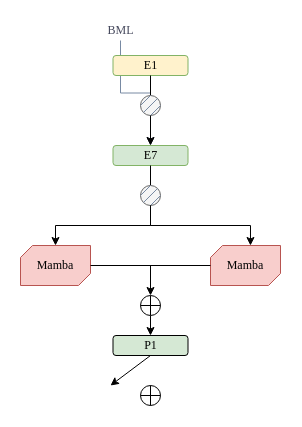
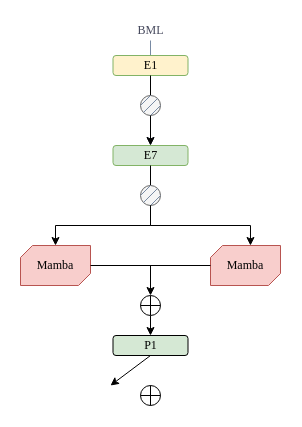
  <mxCell id="0" />
  <mxCell id="1" parent="0" />
  <mxCell id="2" value="" style="edgeStyle=orthogonalEdgeStyle;rounded=0;orthogonalLoop=1;jettySize=auto;html=1;strokeColor=#788AA3;fontColor=#46495D;fillColor=#B2C9AB;" edge="1" parent="1" source="3" target="11"><mxGeometry relative="1" as="geometry" /></mxCell>
- <mxCell id="3" value="&lt;font&gt;BML&lt;/font&gt;" style="text;html=1;align=center;verticalAlign=middle;resizable=0;points=[];autosize=1;strokeColor=none;fillColor=none;labelBackgroundColor=none;fontColor=#46495D;fontFamily=Times New Roman;spacing=-4;" vertex="1" parent="1"><mxGeometry x="100" y="20" width="40" height="20" as="geometry" /></mxCell>
+ <mxCell id="3" value="&lt;font&gt;BML&lt;/font&gt;" style="text;html=1;align=center;verticalAlign=middle;resizable=0;points=[];autosize=1;strokeColor=none;fillColor=none;labelBackgroundColor=none;fontColor=#46495D;fontFamily=Times New Roman;spacing=-4;" vertex="1" parent="1"><mxGeometry x="130" y="20" width="40" height="20" as="geometry" /></mxCell>
  <mxCell id="4" value="&lt;font face=&quot;Times New Roman&quot;&gt;E1&lt;/font&gt;" style="rounded=1;whiteSpace=wrap;html=1;labelBackgroundColor=none;fillColor=#fff2cc;strokeColor=#82b366;" vertex="1" parent="1"><mxGeometry x="112.5" y="55" width="75" height="20" as="geometry" /></mxCell>
  <mxCell id="5" value="" style="endArrow=none;html=1;rounded=0;fontColor=#46495D;exitX=0.5;exitY=1;exitDx=0;exitDy=0;curved=0;startFill=0;strokeWidth=1;jumpSize=6;entryX=0.5;entryY=0;entryDx=0;entryDy=0;" edge="1" parent="1" source="4" target="6"><mxGeometry width="50" height="50" relative="1" as="geometry"><mxPoint x="150" y="185" as="sourcePoint" /><mxPoint x="180" y="95" as="targetPoint" /></mxGeometry></mxCell>
  <mxCell id="6" value="" style="ellipse;whiteSpace=wrap;html=1;aspect=fixed;strokeColor=#666666;fontColor=#333333;fillColor=#f5f5f5;" vertex="1" parent="1"><mxGeometry x="140" y="95" width="20" height="20" as="geometry" /></mxCell>
  <mxCell id="7" value="" style="endArrow=none;html=1;rounded=0;strokeColor=#788AA3;fontColor=#46495D;fillColor=#B2C9AB;exitX=1;exitY=0;exitDx=0;exitDy=0;entryX=0;entryY=1;entryDx=0;entryDy=0;" edge="1" parent="1" source="6" target="6"><mxGeometry width="50" height="50" relative="1" as="geometry"><mxPoint x="150" y="185" as="sourcePoint" /><mxPoint x="170" y="165" as="targetPoint" /></mxGeometry></mxCell>
  <mxCell id="8" value="" style="endArrow=none;html=1;rounded=0;strokeColor=#788AA3;fontColor=#46495D;fillColor=#B2C9AB;exitX=0.5;exitY=0;exitDx=0;exitDy=0;entryX=0;entryY=0.5;entryDx=0;entryDy=0;" edge="1" parent="1" source="6" target="6"><mxGeometry width="50" height="50" relative="1" as="geometry"><mxPoint x="170" y="115" as="sourcePoint" /><mxPoint x="153" y="122" as="targetPoint" /></mxGeometry></mxCell>
  <mxCell id="9" value="" style="endArrow=none;html=1;rounded=0;strokeColor=#788AA3;fontColor=#46495D;fillColor=#B2C9AB;exitX=1;exitY=0.5;exitDx=0;exitDy=0;entryX=0.5;entryY=1;entryDx=0;entryDy=0;" edge="1" parent="1" source="6" target="6"><mxGeometry width="50" height="50" relative="1" as="geometry"><mxPoint x="167" y="108" as="sourcePoint" /><mxPoint x="153" y="122" as="targetPoint" /><Array as="points" /></mxGeometry></mxCell>
  <mxCell id="10" value="" style="endArrow=classic;html=1;rounded=0;labelBackgroundColor=none;fontColor=default;entryX=0.5;entryY=0;entryDx=0;entryDy=0;exitX=0.5;exitY=1;exitDx=0;exitDy=0;" edge="1" parent="1" source="6" target="11"><mxGeometry width="50" height="50" relative="1" as="geometry"><mxPoint x="150" y="115" as="sourcePoint" /><mxPoint x="149.71" y="145" as="targetPoint" /></mxGeometry></mxCell>
  <mxCell id="11" value="&lt;font face=&quot;Times New Roman&quot;&gt;E7&lt;/font&gt;" style="rounded=1;whiteSpace=wrap;html=1;labelBackgroundColor=none;fillColor=#d5e8d4;strokeColor=#82b366;" vertex="1" parent="1"><mxGeometry x="112.5" y="145" width="75" height="20" as="geometry" /></mxCell>
  <mxCell id="12" value="" style="group" vertex="1" connectable="0" parent="1"><mxGeometry x="140" y="165" width="20" height="40" as="geometry" /></mxCell>
  <mxCell id="13" value="" style="endArrow=none;html=1;rounded=0;fontColor=#46495D;exitX=0.5;exitY=1;exitDx=0;exitDy=0;curved=0;startFill=0;strokeWidth=1;jumpSize=6;" edge="1" parent="12"><mxGeometry width="50" height="50" relative="1" as="geometry"><mxPoint x="10" as="sourcePoint" /><mxPoint x="10" y="20" as="targetPoint" /></mxGeometry></mxCell>
  <mxCell id="14" value="" style="ellipse;whiteSpace=wrap;html=1;aspect=fixed;strokeColor=#666666;fontColor=#333333;fillColor=#f5f5f5;" vertex="1" parent="12"><mxGeometry y="20" width="20" height="20" as="geometry" /></mxCell>
  <mxCell id="15" value="" style="endArrow=none;html=1;rounded=0;strokeColor=#788AA3;fontColor=#46495D;fillColor=#B2C9AB;exitX=1;exitY=0;exitDx=0;exitDy=0;entryX=0;entryY=1;entryDx=0;entryDy=0;" edge="1" parent="12" source="14" target="14"><mxGeometry width="50" height="50" relative="1" as="geometry"><mxPoint x="10" y="110" as="sourcePoint" /><mxPoint x="30" y="90" as="targetPoint" /></mxGeometry></mxCell>
  <mxCell id="16" value="" style="endArrow=none;html=1;rounded=0;strokeColor=#788AA3;fontColor=#46495D;fillColor=#B2C9AB;exitX=0.5;exitY=0;exitDx=0;exitDy=0;entryX=0;entryY=0.5;entryDx=0;entryDy=0;" edge="1" parent="12" source="14" target="14"><mxGeometry width="50" height="50" relative="1" as="geometry"><mxPoint x="30" y="40" as="sourcePoint" /><mxPoint x="13" y="47" as="targetPoint" /></mxGeometry></mxCell>
  <mxCell id="17" value="" style="endArrow=none;html=1;rounded=0;strokeColor=#788AA3;fontColor=#46495D;fillColor=#B2C9AB;exitX=1;exitY=0.5;exitDx=0;exitDy=0;entryX=0.5;entryY=1;entryDx=0;entryDy=0;" edge="1" parent="12" source="14" target="14"><mxGeometry width="50" height="50" relative="1" as="geometry"><mxPoint x="27" y="33" as="sourcePoint" /><mxPoint x="13" y="47" as="targetPoint" /><Array as="points" /></mxGeometry></mxCell>
  <mxCell id="18" value="Mamba" style="verticalLabelPosition=middle;verticalAlign=middle;html=1;shape=mxgraph.basic.diag_snip_rect;dx=6;whiteSpace=wrap;strokeColor=#b85450;fillColor=#f8cecc;fontFamily=Times New Roman;labelPosition=center;align=center;" vertex="1" parent="1"><mxGeometry x="20" y="245" width="70" height="40" as="geometry" /></mxCell>
  <mxCell id="19" value="Mamba" style="verticalLabelPosition=middle;verticalAlign=middle;html=1;shape=mxgraph.basic.diag_snip_rect;dx=6;whiteSpace=wrap;strokeColor=#b85450;fillColor=#f8cecc;fontFamily=Times New Roman;labelPosition=center;align=center;" vertex="1" parent="1"><mxGeometry x="210" y="245" width="70" height="40" as="geometry" /></mxCell>
  <mxCell id="20" style="edgeStyle=orthogonalEdgeStyle;rounded=0;orthogonalLoop=1;jettySize=auto;html=1;fontColor=#46495D;exitX=0.5;exitY=1;exitDx=0;exitDy=0;entryX=0.571;entryY=0;entryDx=0;entryDy=0;entryPerimeter=0;" edge="1" parent="1" source="14" target="19"><mxGeometry relative="1" as="geometry"><mxPoint x="240" y="245" as="targetPoint" /></mxGeometry></mxCell>
  <mxCell id="21" style="edgeStyle=orthogonalEdgeStyle;rounded=0;orthogonalLoop=1;jettySize=auto;html=1;entryX=0.5;entryY=0;entryDx=0;entryDy=0;entryPerimeter=0;fontColor=#46495D;exitX=0.5;exitY=1;exitDx=0;exitDy=0;" edge="1" parent="1" source="14" target="18"><mxGeometry relative="1" as="geometry" /></mxCell>
  <mxCell id="22" style="edgeStyle=orthogonalEdgeStyle;rounded=0;orthogonalLoop=1;jettySize=auto;html=1;exitX=1;exitY=0.5;exitDx=0;exitDy=0;exitPerimeter=0;entryX=0;entryY=0.5;entryDx=0;entryDy=0;entryPerimeter=0;fontColor=#46495D;endArrow=none;startFill=0;" edge="1" parent="1" source="18" target="19"><mxGeometry relative="1" as="geometry" /></mxCell>
  <mxCell id="23" style="rounded=0;orthogonalLoop=1;jettySize=auto;html=1;fontColor=#46495D;endArrow=classic;startFill=0;endFill=1;entryX=0.5;entryY=0;entryDx=0;entryDy=0;" edge="1" parent="1" target="27"><mxGeometry relative="1" as="geometry"><mxPoint x="150" y="265" as="sourcePoint" /><mxPoint x="180" y="295" as="targetPoint" /></mxGeometry></mxCell>
  <mxCell id="24" value="&lt;font face=&quot;Times New Roman&quot;&gt;P1&lt;/font&gt;" style="rounded=1;whiteSpace=wrap;html=1;labelBackgroundColor=none;fillColor=#d5e8d4;" vertex="1" parent="1"><mxGeometry x="112.5" y="335" width="75" height="20" as="geometry" /></mxCell>
  <mxCell id="25" style="rounded=0;orthogonalLoop=1;jettySize=auto;html=1;entryX=0.5;entryY=0;entryDx=0;entryDy=0;fontColor=#46495D;endArrow=classic;startFill=0;endFill=1;exitX=0.5;exitY=1;exitDx=0;exitDy=0;" edge="1" parent="1" source="27" target="24"><mxGeometry relative="1" as="geometry"><mxPoint x="160" y="275" as="sourcePoint" /><mxPoint x="160" y="305" as="targetPoint" /></mxGeometry></mxCell>
  <mxCell id="26" value="" style="group" vertex="1" connectable="0" parent="1"><mxGeometry x="140" y="295" width="20" height="20" as="geometry" /></mxCell>
  <mxCell id="27" value="" style="ellipse;whiteSpace=wrap;html=1;aspect=fixed;" vertex="1" parent="26"><mxGeometry width="20" height="20" as="geometry" /></mxCell>
  <mxCell id="28" value="" style="endArrow=none;html=1;rounded=0;fontColor=#46495D;exitX=1;exitY=0.5;exitDx=0;exitDy=0;entryX=0;entryY=0.5;entryDx=0;entryDy=0;" edge="1" parent="26" source="27" target="27"><mxGeometry width="50" height="50" relative="1" as="geometry"><mxPoint x="27" y="-187" as="sourcePoint" /><mxPoint x="13" y="-173" as="targetPoint" /></mxGeometry></mxCell>
  <mxCell id="29" value="" style="endArrow=none;html=1;rounded=0;fontColor=#46495D;exitX=0.5;exitY=0;exitDx=0;exitDy=0;entryX=0.5;entryY=1;entryDx=0;entryDy=0;" edge="1" parent="26" source="27" target="27"><mxGeometry width="50" height="50" relative="1" as="geometry"><mxPoint x="30" as="sourcePoint" /><mxPoint x="10" as="targetPoint" /><Array as="points" /></mxGeometry></mxCell>
  <mxCell id="30" style="rounded=0;orthogonalLoop=1;jettySize=auto;html=1;fontColor=#46495D;endArrow=classic;startFill=0;endFill=1;exitX=0.5;exitY=1;exitDx=0;exitDy=0;" edge="1" parent="1" source="24"><mxGeometry relative="1" as="geometry"><mxPoint x="150" y="355" as="sourcePoint" /><mxPoint x="110" y="385" as="targetPoint" /></mxGeometry></mxCell>
  <mxCell id="31" value="" style="group" vertex="1" connectable="0" parent="1"><mxGeometry x="140" y="385" width="20" height="20" as="geometry" /></mxCell>
  <mxCell id="32" value="" style="ellipse;whiteSpace=wrap;html=1;aspect=fixed;" vertex="1" parent="31"><mxGeometry width="20" height="20" as="geometry" /></mxCell>
  <mxCell id="33" value="" style="endArrow=none;html=1;rounded=0;fontColor=#46495D;exitX=1;exitY=0.5;exitDx=0;exitDy=0;entryX=0;entryY=0.5;entryDx=0;entryDy=0;" edge="1" parent="31" source="32" target="32"><mxGeometry width="50" height="50" relative="1" as="geometry"><mxPoint x="27" y="-187" as="sourcePoint" /><mxPoint x="13" y="-173" as="targetPoint" /></mxGeometry></mxCell>
  <mxCell id="34" value="" style="endArrow=none;html=1;rounded=0;fontColor=#46495D;exitX=0.5;exitY=0;exitDx=0;exitDy=0;entryX=0.5;entryY=1;entryDx=0;entryDy=0;" edge="1" parent="31" source="32" target="32"><mxGeometry width="50" height="50" relative="1" as="geometry"><mxPoint x="30" as="sourcePoint" /><mxPoint x="10" as="targetPoint" /><Array as="points" /></mxGeometry></mxCell>
